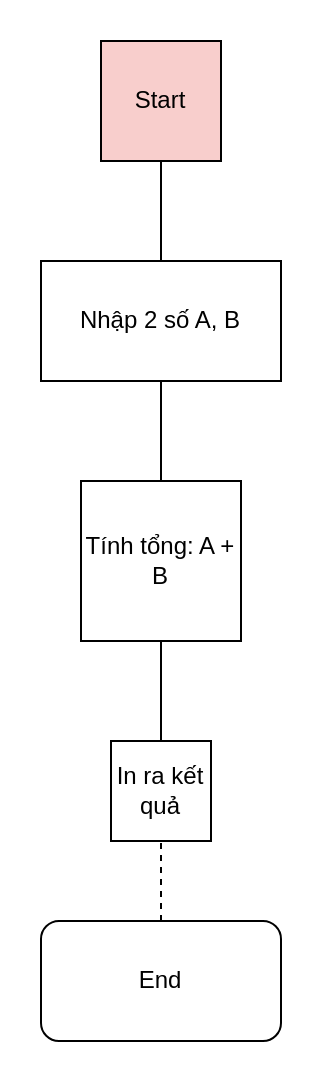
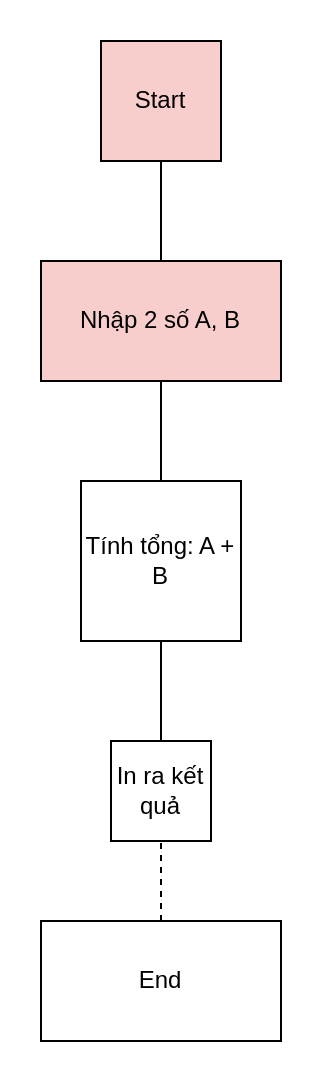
  <mxCell id="0" />
  <mxCell id="1" parent="0" />
  <mxCell id="2" value="Start" style="whiteSpace=wrap;html=1;aspect=fixed;fillColor=#f8cecc;" vertex="1" parent="1"><mxGeometry x="50" y="20" width="60" height="60" as="geometry" /></mxCell>
  <mxCell id="3" value="" style="endArrow=none;html=1;rounded=0;entryX=0.5;entryY=1;entryDx=0;entryDy=0;" edge="1" parent="1" target="2"><mxGeometry width="50" height="50" relative="1" as="geometry"><mxPoint x="80" y="130" as="sourcePoint" /><mxPoint x="120" y="80" as="targetPoint" /></mxGeometry></mxCell>
- <mxCell id="4" value="Nhập 2 số A, B" style="rounded=0;whiteSpace=wrap;html=1;" vertex="1" parent="1"><mxGeometry x="20" y="130" width="120" height="60" as="geometry" /></mxCell>
- <mxCell id="5" value="End" style="whiteSpace=wrap;html=1;rounded=1;" vertex="1" parent="1"><mxGeometry x="20" y="460" width="120" height="60" as="geometry" /></mxCell>
+ <mxCell id="4" value="Nhập 2 số A, B" style="rounded=0;whiteSpace=wrap;html=1;fillColor=#f8cecc;" vertex="1" parent="1"><mxGeometry x="20" y="130" width="120" height="60" as="geometry" /></mxCell>
+ <mxCell id="5" value="End" style="rounded=0;whiteSpace=wrap;html=1;" vertex="1" parent="1"><mxGeometry x="20" y="460" width="120" height="60" as="geometry" /></mxCell>
  <mxCell id="6" value="" style="endArrow=none;html=1;rounded=0;entryX=0.5;entryY=1;entryDx=0;entryDy=0;" edge="1" parent="1" target="4"><mxGeometry width="50" height="50" relative="1" as="geometry"><mxPoint x="80" y="240" as="sourcePoint" /><mxPoint x="100" y="210" as="targetPoint" /></mxGeometry></mxCell>
  <mxCell id="7" value="Tính tổng: A + B" style="whiteSpace=wrap;html=1;aspect=fixed;" vertex="1" parent="1"><mxGeometry x="40" y="240" width="80" height="80" as="geometry" /></mxCell>
  <mxCell id="8" value="" style="endArrow=none;html=1;rounded=0;entryX=0.5;entryY=1;entryDx=0;entryDy=0;" edge="1" parent="1" target="7"><mxGeometry width="50" height="50" relative="1" as="geometry"><mxPoint x="80" y="370" as="sourcePoint" /><mxPoint x="130" y="320" as="targetPoint" /></mxGeometry></mxCell>
  <mxCell id="9" value="In ra kết quả" style="whiteSpace=wrap;html=1;aspect=fixed;" vertex="1" parent="1"><mxGeometry x="55" y="370" width="50" height="50" as="geometry" /></mxCell>
  <mxCell id="10" value="" style="endArrow=none;html=1;rounded=0;entryX=0.5;entryY=1;entryDx=0;entryDy=0;exitX=0.5;exitY=0;exitDx=0;exitDy=0;dashed=1;" edge="1" parent="1" source="5" target="9"><mxGeometry width="50" height="50" relative="1" as="geometry"><mxPoint x="70" y="480" as="sourcePoint" /><mxPoint x="120" y="430" as="targetPoint" /></mxGeometry></mxCell>
